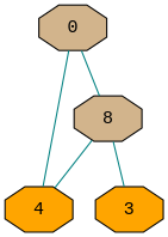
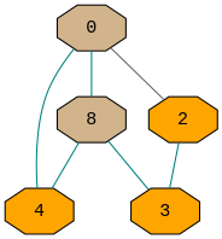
  graph {
    fontname="Liberation Mono"
    node [fillcolor=orange fontname="Liberation Mono" shape=octagon style=filled]
    edge [color=teal fontname="Liberation Mono"]
    0 [fillcolor=tan]
    n2 [fillcolor=tan label=8]
+   2
    4
    3
    0 -- n2
+   0 -- 2 [color=gray40]
    0 -- 4
    n2 -- 4
    n2 -- 3
+   2 -- 3
  }
